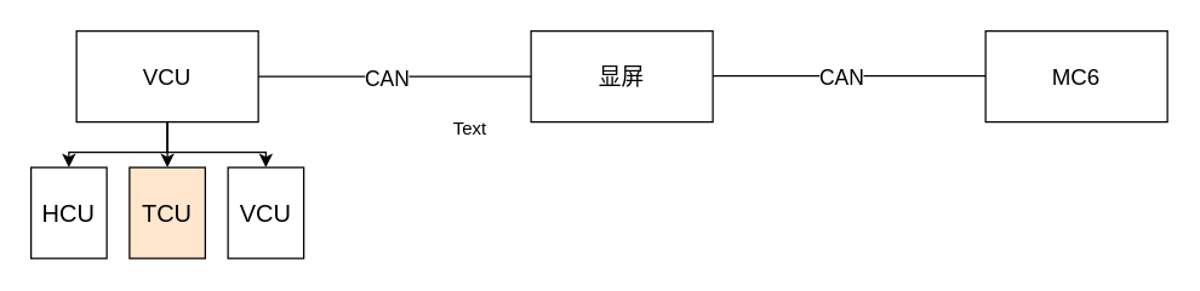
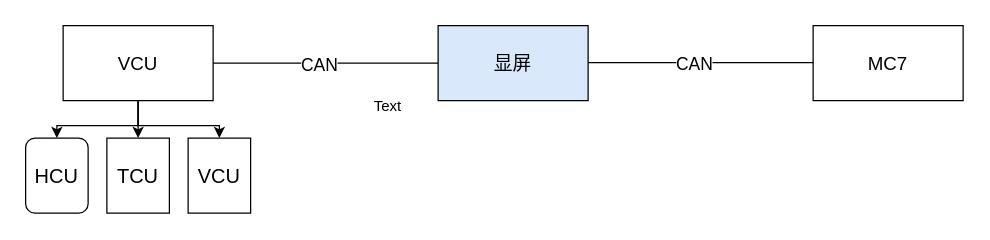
  <mxCell id="0" />
  <mxCell id="1" parent="0" />
  <mxCell id="2" style="edgeStyle=orthogonalEdgeStyle;rounded=0;orthogonalLoop=1;jettySize=auto;html=1;exitX=0.5;exitY=1;exitDx=0;exitDy=0;" edge="1" parent="1" source="4" target="5"><mxGeometry relative="1" as="geometry" /></mxCell>
  <mxCell id="3" style="edgeStyle=orthogonalEdgeStyle;rounded=0;orthogonalLoop=1;jettySize=auto;html=1;exitX=0.5;exitY=1;exitDx=0;exitDy=0;entryX=0.5;entryY=0;entryDx=0;entryDy=0;" edge="1" parent="1" source="4" target="7"><mxGeometry relative="1" as="geometry" /></mxCell>
  <mxCell id="4" value="&lt;font style=&quot;font-size: 15px;&quot;&gt;VCU&lt;/font&gt;" style="rounded=0;whiteSpace=wrap;html=1;" vertex="1" parent="1"><mxGeometry x="50" y="20" width="120" height="60" as="geometry" /></mxCell>
- <mxCell id="5" value="&lt;font style=&quot;font-size: 16px;&quot;&gt;HCU&lt;/font&gt;" style="rounded=0;whiteSpace=wrap;html=1;" vertex="1" parent="1"><mxGeometry x="20" y="110" width="50" height="60" as="geometry" /></mxCell>
- <mxCell id="6" value="&lt;font style=&quot;font-size: 16px;&quot;&gt;TCU&lt;/font&gt;" style="rounded=0;whiteSpace=wrap;html=1;fillColor=#ffe6cc;" vertex="1" parent="1"><mxGeometry x="85" y="110" width="50" height="60" as="geometry" /></mxCell>
+ <mxCell id="5" value="&lt;font style=&quot;font-size: 16px;&quot;&gt;HCU&lt;/font&gt;" style="whiteSpace=wrap;html=1;rounded=1;" vertex="1" parent="1"><mxGeometry x="20" y="110" width="50" height="60" as="geometry" /></mxCell>
+ <mxCell id="6" value="&lt;font style=&quot;font-size: 16px;&quot;&gt;TCU&lt;/font&gt;" style="rounded=0;whiteSpace=wrap;html=1;" vertex="1" parent="1"><mxGeometry x="85" y="110" width="50" height="60" as="geometry" /></mxCell>
  <mxCell id="7" value="&lt;font style=&quot;font-size: 16px;&quot;&gt;VCU&lt;/font&gt;" style="rounded=0;whiteSpace=wrap;html=1;" vertex="1" parent="1"><mxGeometry x="150" y="110" width="50" height="60" as="geometry" /></mxCell>
- <mxCell id="8" value="&lt;font style=&quot;font-size: 15px;&quot;&gt;显屏&lt;/font&gt;" style="rounded=0;whiteSpace=wrap;html=1;" vertex="1" parent="1"><mxGeometry x="350" y="20" width="120" height="60" as="geometry" /></mxCell>
- <mxCell id="9" value="&lt;font style=&quot;font-size: 15px;&quot;&gt;MC6&lt;/font&gt;" style="rounded=0;whiteSpace=wrap;html=1;" vertex="1" parent="1"><mxGeometry x="650" y="20" width="120" height="60" as="geometry" /></mxCell>
+ <mxCell id="8" value="&lt;font style=&quot;font-size: 15px;&quot;&gt;显屏&lt;/font&gt;" style="rounded=0;whiteSpace=wrap;html=1;fillColor=#dae8fc;" vertex="1" parent="1"><mxGeometry x="350" y="20" width="120" height="60" as="geometry" /></mxCell>
+ <mxCell id="9" value="&lt;font style=&quot;font-size: 15px;&quot;&gt;MC7&lt;/font&gt;" style="rounded=0;whiteSpace=wrap;html=1;" vertex="1" parent="1"><mxGeometry x="650" y="20" width="120" height="60" as="geometry" /></mxCell>
  <mxCell id="10" value="" style="endArrow=none;html=1;rounded=0;entryX=0;entryY=0.5;entryDx=0;entryDy=0;" edge="1" parent="1" target="8"><mxGeometry width="50" height="50" relative="1" as="geometry"><mxPoint x="170" y="50" as="sourcePoint" /><mxPoint x="220" y="0" as="targetPoint" /></mxGeometry></mxCell>
  <mxCell id="11" value="CAN" style="edgeLabel;html=1;align=center;verticalAlign=middle;resizable=0;points=[];fontSize=14;" vertex="1" connectable="0" parent="10"><mxGeometry x="-0.063" y="-1" relative="1" as="geometry"><mxPoint as="offset" /></mxGeometry></mxCell>
  <mxCell id="12" value="" style="endArrow=none;html=1;rounded=0;entryX=0;entryY=0.5;entryDx=0;entryDy=0;" edge="1" parent="1"><mxGeometry width="50" height="50" relative="1" as="geometry"><mxPoint x="470" y="49.5" as="sourcePoint" /><mxPoint x="650" y="49.5" as="targetPoint" /></mxGeometry></mxCell>
  <mxCell id="13" value="CAN" style="edgeLabel;html=1;align=center;verticalAlign=middle;resizable=0;points=[];fontSize=14;" vertex="1" connectable="0" parent="12"><mxGeometry x="-0.063" y="-1" relative="1" as="geometry"><mxPoint as="offset" /></mxGeometry></mxCell>
  <mxCell id="14" style="edgeStyle=orthogonalEdgeStyle;rounded=0;orthogonalLoop=1;jettySize=auto;html=1;exitX=0.5;exitY=1;exitDx=0;exitDy=0;" edge="1" parent="1" source="4"><mxGeometry relative="1" as="geometry"><mxPoint x="110" y="110" as="targetPoint" /></mxGeometry></mxCell>
  <mxCell id="15" value="Text" style="text;html=1;whiteSpace=wrap;strokeColor=none;fillColor=none;align=center;verticalAlign=middle;rounded=0;" vertex="1" parent="1"><mxGeometry x="280" y="70" width="60" height="30" as="geometry" /></mxCell>
